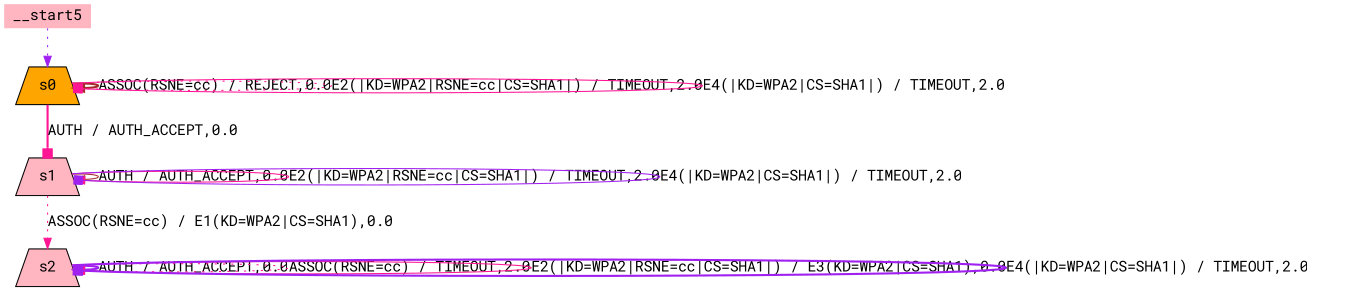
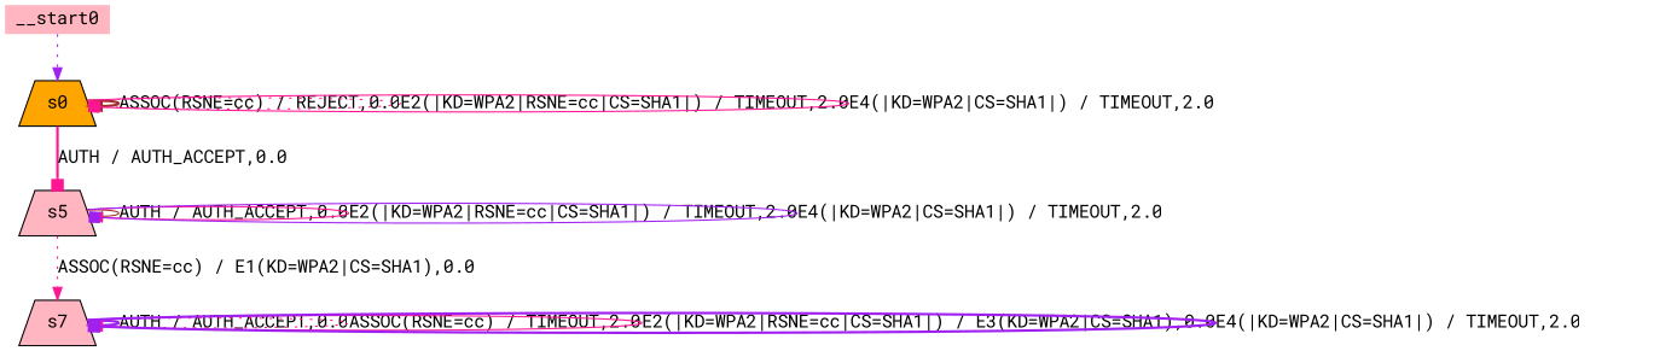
  digraph {
    fontname="Roboto Mono"
    node [fillcolor=lightpink fontname="Roboto Mono" shape=trapezium style=filled]
    edge [arrowhead=normal color=deeppink fontname="Roboto Mono" style=solid]
    n1 [fillcolor=orange label=s0]
-   n2 [label=s1]
-   n3 [label=s2]
-   __start0 [height=0 shape=none width=0 label=__start5]
+   n2 [label=s5]
+   n3 [label=s7]
+   __start0 [height=0 shape=none width=0]
    n1 -> n1 [color=brown label="ASSOC(RSNE=cc) / REJECT,0.0" style=bold]
    n1 -> n1 [arrowhead=box label="E2(|KD=WPA2|RSNE=cc|CS=SHA1|) / TIMEOUT,2.0" style=dotted]
    n1 -> n1 [arrowhead=box label="E4(|KD=WPA2|CS=SHA1|) / TIMEOUT,2.0"]
    n1 -> n2 [arrowhead=box label="AUTH / AUTH_ACCEPT,0.0" style=bold]
    n2 -> n2 [color=brown label="AUTH / AUTH_ACCEPT,0.0"]
    n2 -> n2 [label="E2(|KD=WPA2|RSNE=cc|CS=SHA1|) / TIMEOUT,2.0"]
    n2 -> n2 [arrowhead=box color=purple label="E4(|KD=WPA2|CS=SHA1|) / TIMEOUT,2.0"]
    n2 -> n3 [label="ASSOC(RSNE=cc) / E1(KD=WPA2|CS=SHA1),0.0" style=dotted]
    n3 -> n3 [color=purple label="AUTH / AUTH_ACCEPT,0.0" style=bold]
    n3 -> n3 [label="ASSOC(RSNE=cc) / TIMEOUT,2.0" style=dotted]
    n3 -> n3 [label="E2(|KD=WPA2|RSNE=cc|CS=SHA1|) / E3(KD=WPA2|CS=SHA1),0.0"]
    n3 -> n3 [arrowhead=box color=purple label="E4(|KD=WPA2|CS=SHA1|) / TIMEOUT,2.0" style=bold]
    __start0 -> n1 [color=purple style=dotted]
  }
